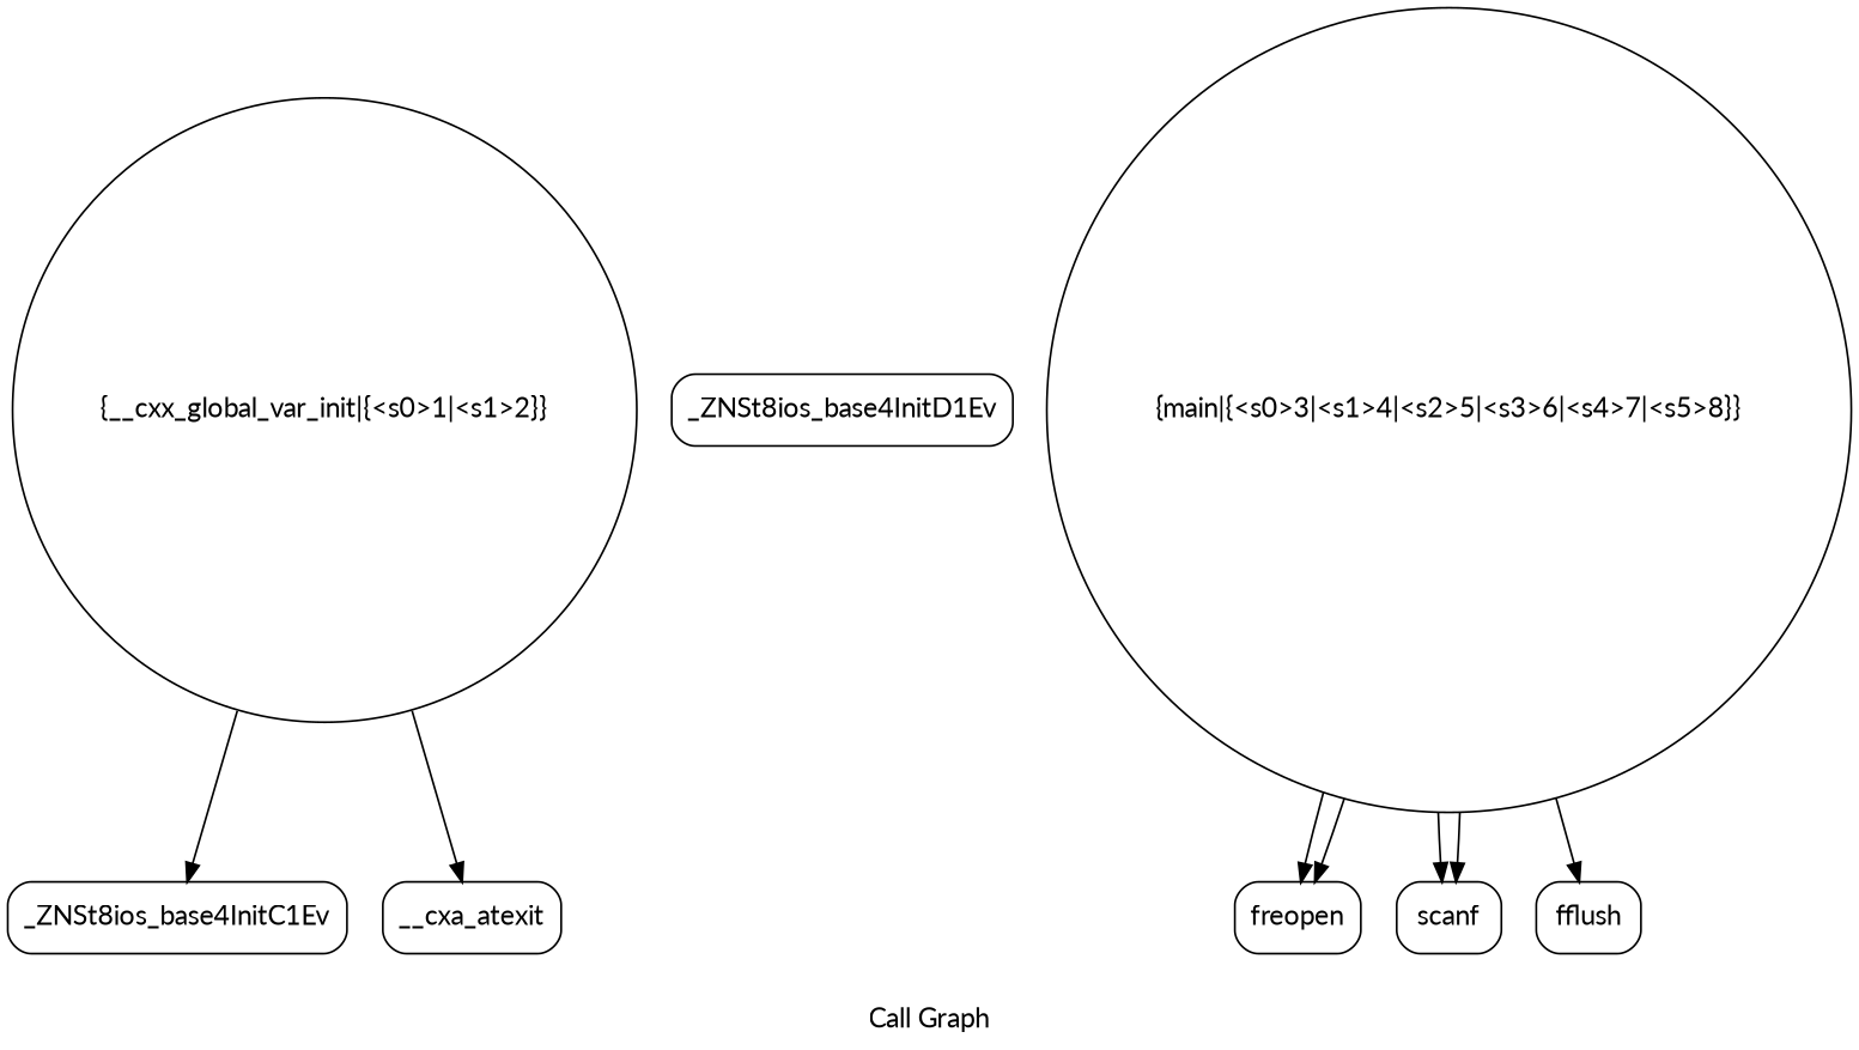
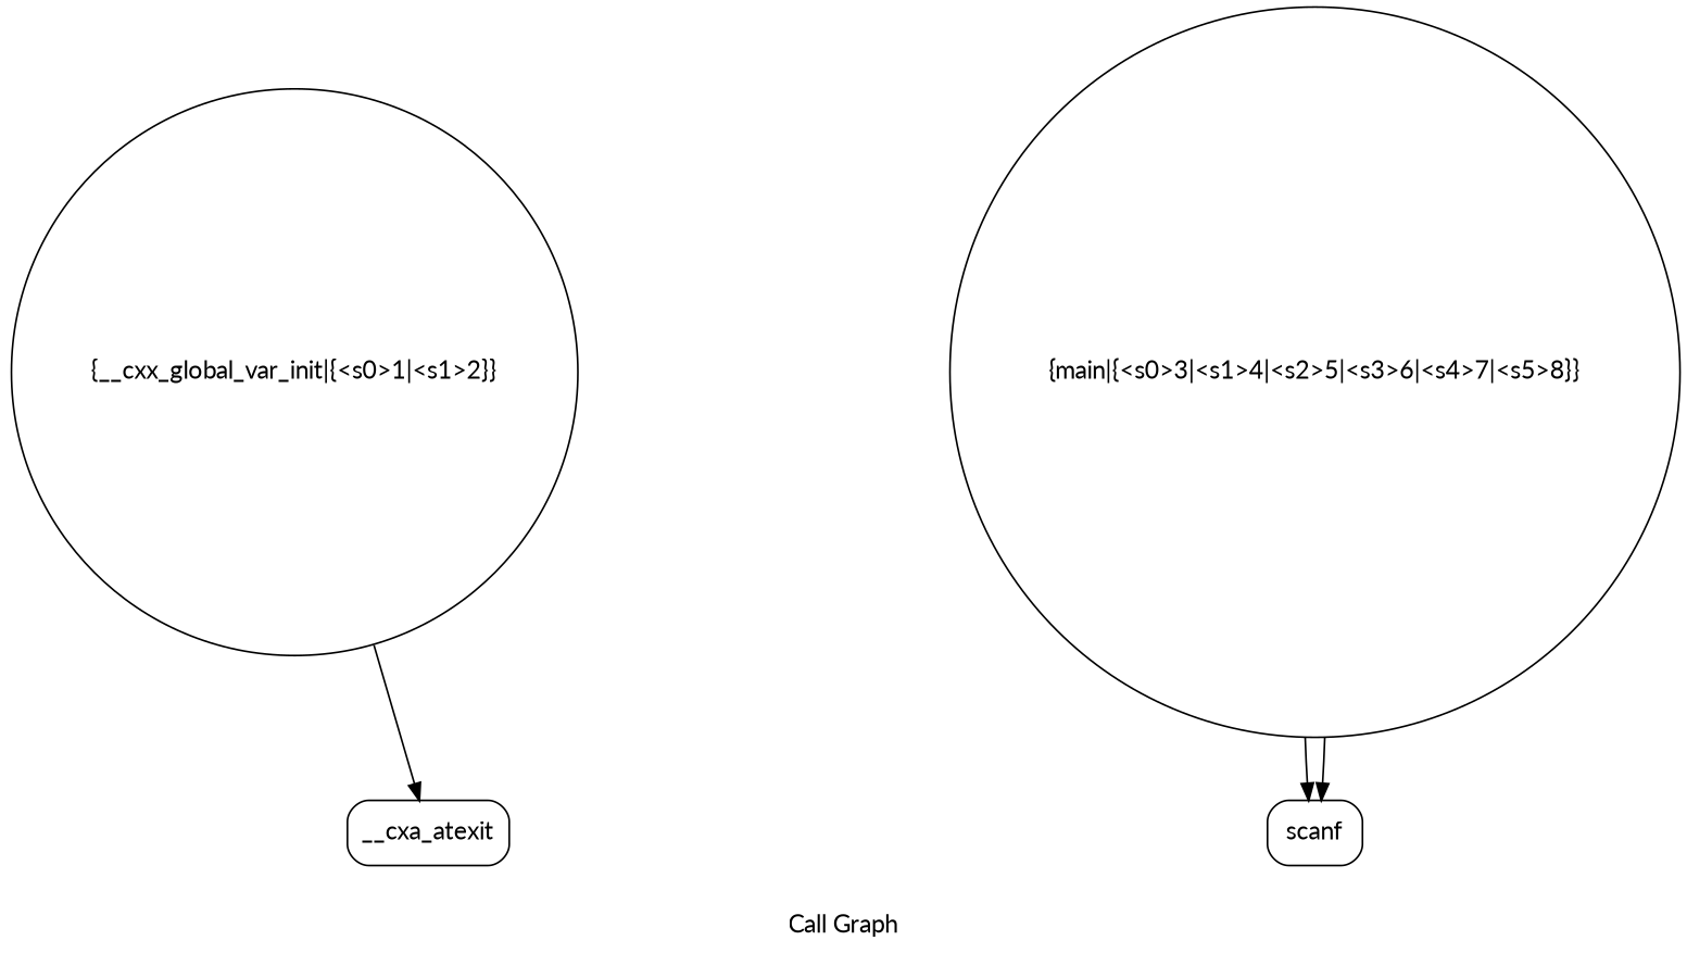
  digraph {
    fontname=Lato
    label="Call Graph"
    node [fontname=Lato shape=Mrecord]
    edge [color=black fontname=Lato tailport=s0]
    n1 [label="{__cxx_global_var_init|{<s0>1|<s1>2}}" shape=circle]
-   n2 [label="{_ZNSt8ios_base4InitC1Ev}"]
    n3 [label="{__cxa_atexit}"]
-   n4 [label="{_ZNSt8ios_base4InitD1Ev}"]
    n5 [label="{main|{<s0>3|<s1>4|<s2>5|<s3>6|<s4>7|<s5>8}}" shape=circle]
-   n6 [label="{freopen}"]
    n7 [label="{scanf}"]
-   n8 [label="{fflush}"]
-   n1 -> n2
    n1 -> n3 [tailport=s1]
-   n5 -> n6
-   n5 -> n6 [tailport=s1]
    n5 -> n7 [tailport=s2]
    n5 -> n7 [tailport=s3]
-   n5 -> n8 [tailport=s5]
  }
